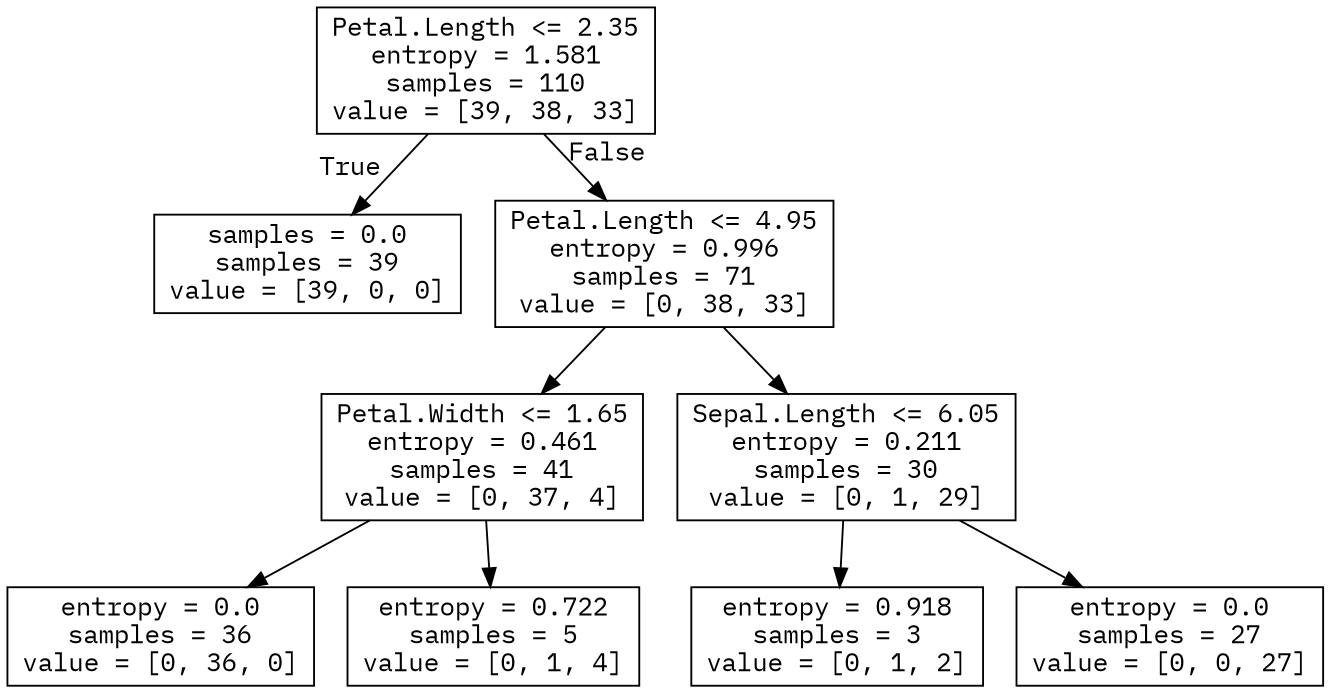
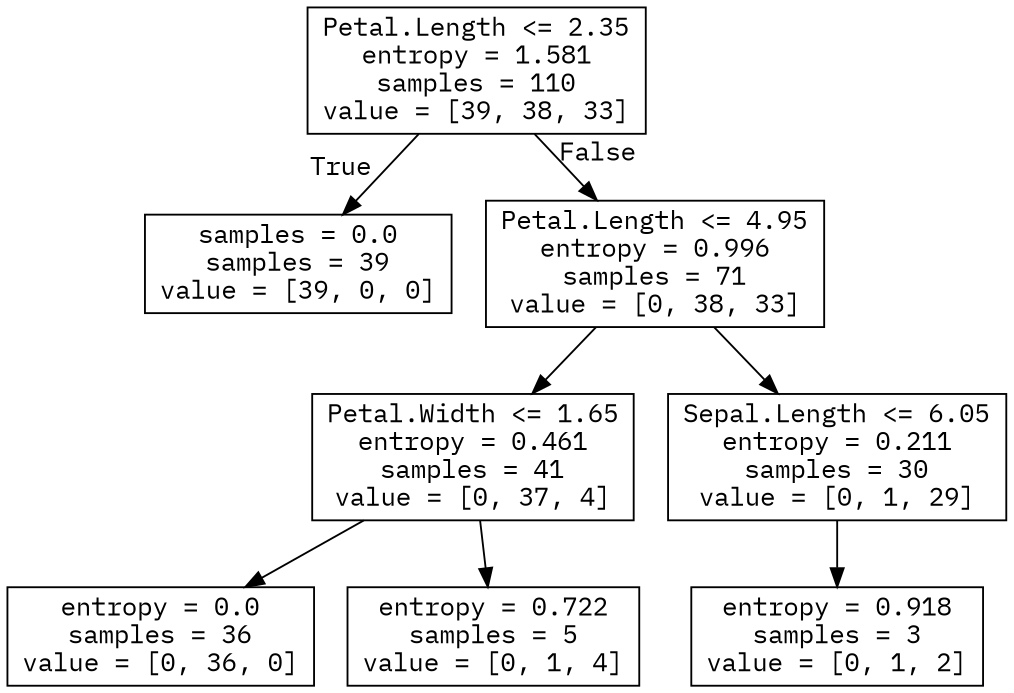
  digraph {
    fontname="IBM Plex Mono"
    node [fontname="IBM Plex Mono" shape=box]
    edge [fontname="IBM Plex Mono"]
    n1 [label="Petal.Length <= 2.35\nentropy = 1.581\nsamples = 110\nvalue = [39, 38, 33]"]
    n2 [label="samples = 0.0\nsamples = 39\nvalue = [39, 0, 0]"]
    n3 [label="Petal.Length <= 4.95\nentropy = 0.996\nsamples = 71\nvalue = [0, 38, 33]"]
    n4 [label="Petal.Width <= 1.65\nentropy = 0.461\nsamples = 41\nvalue = [0, 37, 4]"]
    n5 [label="Sepal.Length <= 6.05\nentropy = 0.211\nsamples = 30\nvalue = [0, 1, 29]"]
    n6 [label="entropy = 0.0\nsamples = 36\nvalue = [0, 36, 0]"]
    n7 [label="entropy = 0.722\nsamples = 5\nvalue = [0, 1, 4]"]
    n8 [label="entropy = 0.918\nsamples = 3\nvalue = [0, 1, 2]"]
-   n9 [label="entropy = 0.0\nsamples = 27\nvalue = [0, 0, 27]"]
    n1 -> n2 [headlabel=True labelangle=45 labeldistance=2.5]
    n1 -> n3 [headlabel=False labelangle=-45 labeldistance=2.5]
    n3 -> n4
    n3 -> n5
    n4 -> n6
    n4 -> n7
    n5 -> n8
-   n5 -> n9
  }
